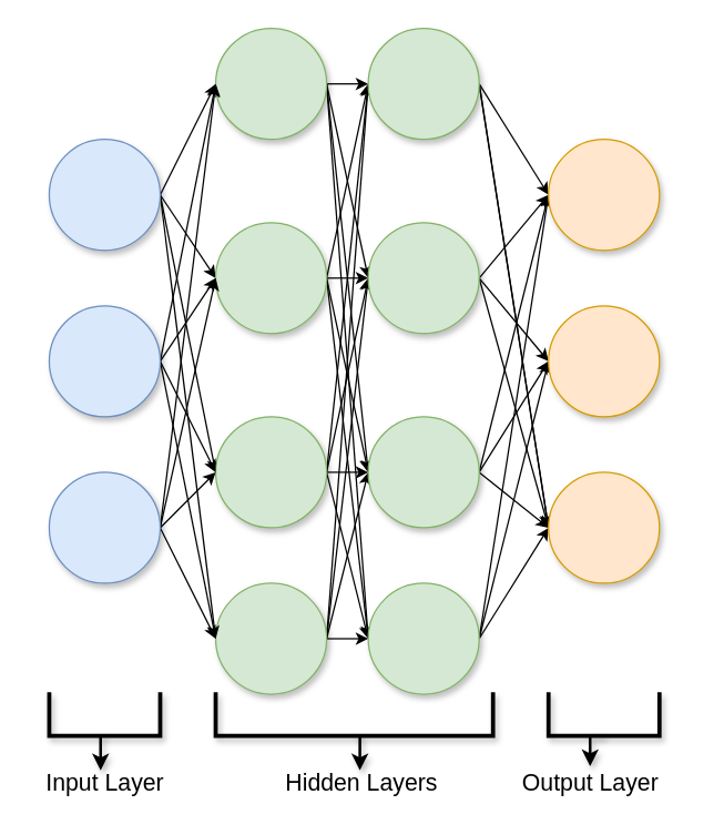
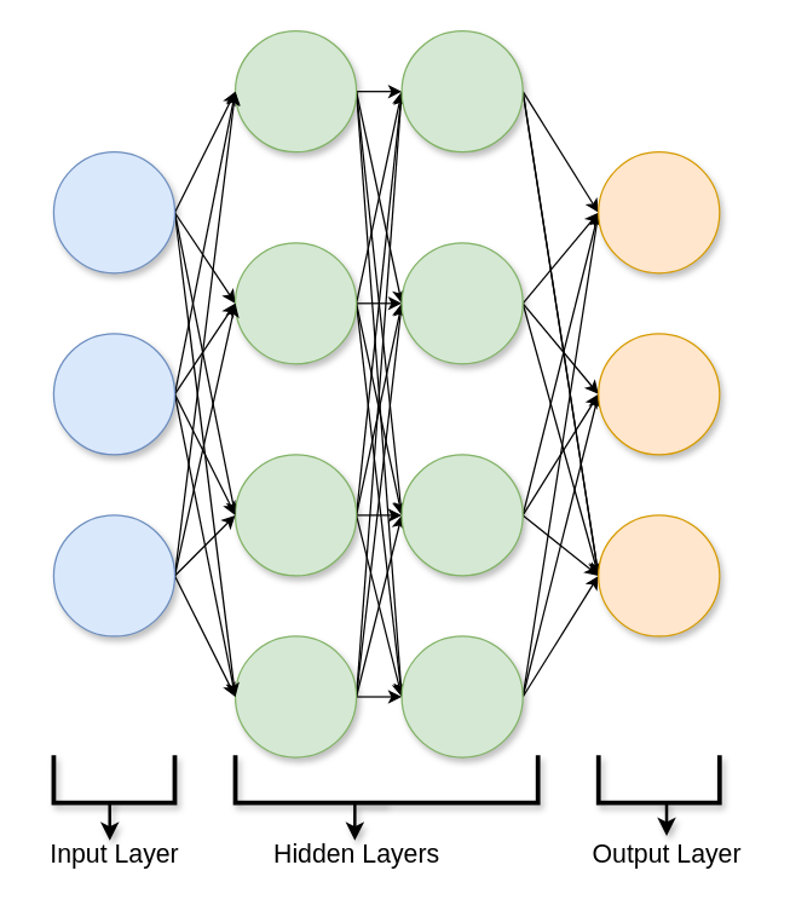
  <mxCell id="0" />
  <mxCell id="1" parent="0" />
  <mxCell id="2" style="edgeStyle=none;rounded=0;orthogonalLoop=1;jettySize=auto;html=1;exitX=1;exitY=0.5;exitDx=0;exitDy=0;entryX=0;entryY=0.5;entryDx=0;entryDy=0;" edge="1" parent="1" source="6" target="11"><mxGeometry relative="1" as="geometry" /></mxCell>
  <mxCell id="3" style="edgeStyle=none;rounded=0;orthogonalLoop=1;jettySize=auto;html=1;exitX=1;exitY=0.5;exitDx=0;exitDy=0;entryX=0;entryY=0.5;entryDx=0;entryDy=0;" edge="1" parent="1" source="6" target="21"><mxGeometry relative="1" as="geometry" /></mxCell>
  <mxCell id="4" style="edgeStyle=none;rounded=0;orthogonalLoop=1;jettySize=auto;html=1;exitX=1;exitY=0.5;exitDx=0;exitDy=0;entryX=0;entryY=0.5;entryDx=0;entryDy=0;" edge="1" parent="1" source="6" target="16"><mxGeometry relative="1" as="geometry" /></mxCell>
  <mxCell id="5" style="edgeStyle=none;rounded=0;orthogonalLoop=1;jettySize=auto;html=1;exitX=1;exitY=0.5;exitDx=0;exitDy=0;entryX=0;entryY=0.5;entryDx=0;entryDy=0;" edge="1" parent="1" source="6" target="26"><mxGeometry relative="1" as="geometry" /></mxCell>
  <mxCell id="6" value="" style="ellipse;whiteSpace=wrap;html=1;aspect=fixed;fillColor=#dae8fc;strokeColor=#6c8ebf;shadow=1;" vertex="1" parent="1"><mxGeometry x="35" y="100" width="80" height="80" as="geometry" /></mxCell>
  <mxCell id="7" style="edgeStyle=none;rounded=0;orthogonalLoop=1;jettySize=auto;html=1;exitX=1;exitY=0.5;exitDx=0;exitDy=0;entryX=0;entryY=0.5;entryDx=0;entryDy=0;" edge="1" parent="1" source="11" target="30"><mxGeometry relative="1" as="geometry" /></mxCell>
  <mxCell id="8" style="edgeStyle=none;rounded=0;orthogonalLoop=1;jettySize=auto;html=1;exitX=1;exitY=0.5;exitDx=0;exitDy=0;entryX=0;entryY=0.5;entryDx=0;entryDy=0;" edge="1" parent="1" source="11" target="38"><mxGeometry relative="1" as="geometry" /></mxCell>
  <mxCell id="9" style="edgeStyle=none;rounded=0;orthogonalLoop=1;jettySize=auto;html=1;exitX=1;exitY=0.5;exitDx=0;exitDy=0;entryX=0;entryY=0.5;entryDx=0;entryDy=0;" edge="1" parent="1" source="11" target="34"><mxGeometry relative="1" as="geometry" /></mxCell>
  <mxCell id="10" style="edgeStyle=none;rounded=0;orthogonalLoop=1;jettySize=auto;html=1;exitX=1;exitY=0.5;exitDx=0;exitDy=0;entryX=0;entryY=0.5;entryDx=0;entryDy=0;" edge="1" parent="1" source="11" target="42"><mxGeometry relative="1" as="geometry" /></mxCell>
  <mxCell id="11" value="" style="ellipse;whiteSpace=wrap;html=1;aspect=fixed;fillColor=#d5e8d4;strokeColor=#82b366;shadow=1;" vertex="1" parent="1"><mxGeometry x="155" y="20" width="80" height="80" as="geometry" /></mxCell>
  <mxCell id="12" style="edgeStyle=none;rounded=0;orthogonalLoop=1;jettySize=auto;html=1;exitX=1;exitY=0.5;exitDx=0;exitDy=0;entryX=0;entryY=0.5;entryDx=0;entryDy=0;" edge="1" parent="1" source="16" target="34"><mxGeometry relative="1" as="geometry" /></mxCell>
  <mxCell id="13" style="edgeStyle=none;rounded=0;orthogonalLoop=1;jettySize=auto;html=1;exitX=1;exitY=0.5;exitDx=0;exitDy=0;entryX=0;entryY=0.5;entryDx=0;entryDy=0;" edge="1" parent="1" source="16" target="42"><mxGeometry relative="1" as="geometry" /></mxCell>
  <mxCell id="14" style="edgeStyle=none;rounded=0;orthogonalLoop=1;jettySize=auto;html=1;exitX=1;exitY=0.5;exitDx=0;exitDy=0;entryX=0;entryY=0.5;entryDx=0;entryDy=0;" edge="1" parent="1" source="16" target="38"><mxGeometry relative="1" as="geometry" /></mxCell>
  <mxCell id="15" style="edgeStyle=none;rounded=0;orthogonalLoop=1;jettySize=auto;html=1;exitX=1;exitY=0.5;exitDx=0;exitDy=0;entryX=0;entryY=0.5;entryDx=0;entryDy=0;" edge="1" parent="1" source="16" target="30"><mxGeometry relative="1" as="geometry" /></mxCell>
  <mxCell id="16" value="" style="ellipse;whiteSpace=wrap;html=1;aspect=fixed;fillColor=#d5e8d4;strokeColor=#82b366;shadow=1;" vertex="1" parent="1"><mxGeometry x="155" y="300" width="80" height="80" as="geometry" /></mxCell>
  <mxCell id="17" style="edgeStyle=none;rounded=0;orthogonalLoop=1;jettySize=auto;html=1;exitX=1;exitY=0.5;exitDx=0;exitDy=0;entryX=0;entryY=0.5;entryDx=0;entryDy=0;" edge="1" parent="1" source="21" target="38"><mxGeometry relative="1" as="geometry" /></mxCell>
  <mxCell id="18" style="edgeStyle=none;rounded=0;orthogonalLoop=1;jettySize=auto;html=1;exitX=1;exitY=0.5;exitDx=0;exitDy=0;entryX=0;entryY=0.5;entryDx=0;entryDy=0;" edge="1" parent="1" source="21" target="34"><mxGeometry relative="1" as="geometry" /></mxCell>
  <mxCell id="19" style="edgeStyle=none;rounded=0;orthogonalLoop=1;jettySize=auto;html=1;exitX=1;exitY=0.5;exitDx=0;exitDy=0;entryX=0;entryY=0.5;entryDx=0;entryDy=0;" edge="1" parent="1" source="21" target="30"><mxGeometry relative="1" as="geometry" /></mxCell>
  <mxCell id="20" style="edgeStyle=none;rounded=0;orthogonalLoop=1;jettySize=auto;html=1;exitX=1;exitY=0.5;exitDx=0;exitDy=0;entryX=0;entryY=0.5;entryDx=0;entryDy=0;" edge="1" parent="1" source="21" target="42"><mxGeometry relative="1" as="geometry" /></mxCell>
  <mxCell id="21" value="" style="ellipse;whiteSpace=wrap;html=1;aspect=fixed;fillColor=#d5e8d4;strokeColor=#82b366;shadow=1;" vertex="1" parent="1"><mxGeometry x="155" y="160" width="80" height="80" as="geometry" /></mxCell>
  <mxCell id="22" style="edgeStyle=none;rounded=0;orthogonalLoop=1;jettySize=auto;html=1;exitX=1;exitY=0.5;exitDx=0;exitDy=0;" edge="1" parent="1" source="26" target="42"><mxGeometry relative="1" as="geometry" /></mxCell>
  <mxCell id="23" style="edgeStyle=none;rounded=0;orthogonalLoop=1;jettySize=auto;html=1;exitX=1;exitY=0.5;exitDx=0;exitDy=0;entryX=0;entryY=0.5;entryDx=0;entryDy=0;" edge="1" parent="1" source="26" target="34"><mxGeometry relative="1" as="geometry" /></mxCell>
  <mxCell id="24" style="edgeStyle=none;rounded=0;orthogonalLoop=1;jettySize=auto;html=1;exitX=1;exitY=0.5;exitDx=0;exitDy=0;entryX=0;entryY=0.5;entryDx=0;entryDy=0;" edge="1" parent="1" source="26" target="38"><mxGeometry relative="1" as="geometry" /></mxCell>
  <mxCell id="25" style="edgeStyle=none;rounded=0;orthogonalLoop=1;jettySize=auto;html=1;exitX=1;exitY=0.5;exitDx=0;exitDy=0;entryX=0;entryY=0.5;entryDx=0;entryDy=0;" edge="1" parent="1" source="26" target="30"><mxGeometry relative="1" as="geometry" /></mxCell>
  <mxCell id="26" value="" style="ellipse;whiteSpace=wrap;html=1;aspect=fixed;fillColor=#d5e8d4;strokeColor=#82b366;shadow=1;" vertex="1" parent="1"><mxGeometry x="155" y="420" width="80" height="80" as="geometry" /></mxCell>
  <mxCell id="27" style="rounded=0;orthogonalLoop=1;jettySize=auto;html=1;exitX=1;exitY=0.5;exitDx=0;exitDy=0;entryX=0;entryY=0.5;entryDx=0;entryDy=0;" edge="1" parent="1" source="30" target="43"><mxGeometry relative="1" as="geometry" /></mxCell>
  <mxCell id="28" style="rounded=0;orthogonalLoop=1;jettySize=auto;html=1;exitX=1;exitY=0.5;exitDx=0;exitDy=0;entryX=0;entryY=0.5;entryDx=0;entryDy=0;" edge="1" parent="1" source="30" target="45"><mxGeometry relative="1" as="geometry" /></mxCell>
  <mxCell id="29" style="rounded=0;orthogonalLoop=1;jettySize=auto;html=1;exitX=1;exitY=0.5;exitDx=0;exitDy=0;entryX=0;entryY=0.5;entryDx=0;entryDy=0;" edge="1" parent="1" source="30" target="45"><mxGeometry relative="1" as="geometry" /></mxCell>
  <mxCell id="30" value="" style="ellipse;whiteSpace=wrap;html=1;aspect=fixed;fillColor=#d5e8d4;strokeColor=#82b366;shadow=1;" vertex="1" parent="1"><mxGeometry x="265" y="20" width="80" height="80" as="geometry" /></mxCell>
  <mxCell id="31" style="edgeStyle=none;rounded=0;orthogonalLoop=1;jettySize=auto;html=1;exitX=1;exitY=0.5;exitDx=0;exitDy=0;entryX=0;entryY=0.5;entryDx=0;entryDy=0;" edge="1" parent="1" source="34" target="44"><mxGeometry relative="1" as="geometry" /></mxCell>
  <mxCell id="32" style="edgeStyle=none;rounded=0;orthogonalLoop=1;jettySize=auto;html=1;exitX=1;exitY=0.5;exitDx=0;exitDy=0;entryX=0;entryY=0.5;entryDx=0;entryDy=0;" edge="1" parent="1" source="34" target="43"><mxGeometry relative="1" as="geometry" /></mxCell>
  <mxCell id="33" style="edgeStyle=none;rounded=0;orthogonalLoop=1;jettySize=auto;html=1;exitX=1;exitY=0.5;exitDx=0;exitDy=0;entryX=0;entryY=0.5;entryDx=0;entryDy=0;" edge="1" parent="1" source="34" target="45"><mxGeometry relative="1" as="geometry" /></mxCell>
  <mxCell id="34" value="" style="ellipse;whiteSpace=wrap;html=1;aspect=fixed;fillColor=#d5e8d4;strokeColor=#82b366;shadow=1;" vertex="1" parent="1"><mxGeometry x="265" y="300" width="80" height="80" as="geometry" /></mxCell>
  <mxCell id="35" style="edgeStyle=none;rounded=0;orthogonalLoop=1;jettySize=auto;html=1;exitX=1;exitY=0.5;exitDx=0;exitDy=0;entryX=0;entryY=0.5;entryDx=0;entryDy=0;" edge="1" parent="1" source="38" target="44"><mxGeometry relative="1" as="geometry" /></mxCell>
  <mxCell id="36" style="edgeStyle=none;rounded=0;orthogonalLoop=1;jettySize=auto;html=1;exitX=1;exitY=0.5;exitDx=0;exitDy=0;entryX=0;entryY=0.5;entryDx=0;entryDy=0;" edge="1" parent="1" source="38" target="45"><mxGeometry relative="1" as="geometry" /></mxCell>
  <mxCell id="37" style="edgeStyle=none;rounded=0;orthogonalLoop=1;jettySize=auto;html=1;exitX=1;exitY=0.5;exitDx=0;exitDy=0;entryX=0;entryY=0.5;entryDx=0;entryDy=0;" edge="1" parent="1" source="38" target="43"><mxGeometry relative="1" as="geometry" /></mxCell>
  <mxCell id="38" value="" style="ellipse;whiteSpace=wrap;html=1;aspect=fixed;fillColor=#d5e8d4;strokeColor=#82b366;shadow=1;" vertex="1" parent="1"><mxGeometry x="265" y="160" width="80" height="80" as="geometry" /></mxCell>
  <mxCell id="39" style="edgeStyle=none;rounded=0;orthogonalLoop=1;jettySize=auto;html=1;exitX=1;exitY=0.5;exitDx=0;exitDy=0;entryX=0;entryY=0.5;entryDx=0;entryDy=0;" edge="1" parent="1" source="42" target="45"><mxGeometry relative="1" as="geometry" /></mxCell>
  <mxCell id="40" style="edgeStyle=none;rounded=0;orthogonalLoop=1;jettySize=auto;html=1;exitX=1;exitY=0.5;exitDx=0;exitDy=0;entryX=0;entryY=0.5;entryDx=0;entryDy=0;" edge="1" parent="1" source="42" target="44"><mxGeometry relative="1" as="geometry" /></mxCell>
  <mxCell id="41" style="edgeStyle=none;rounded=0;orthogonalLoop=1;jettySize=auto;html=1;exitX=1;exitY=0.5;exitDx=0;exitDy=0;entryX=0;entryY=0.5;entryDx=0;entryDy=0;" edge="1" parent="1" source="42" target="43"><mxGeometry relative="1" as="geometry" /></mxCell>
  <mxCell id="42" value="" style="ellipse;whiteSpace=wrap;html=1;aspect=fixed;fillColor=#d5e8d4;strokeColor=#82b366;shadow=1;" vertex="1" parent="1"><mxGeometry x="265" y="420" width="80" height="80" as="geometry" /></mxCell>
  <mxCell id="43" value="" style="ellipse;whiteSpace=wrap;html=1;aspect=fixed;fillColor=#ffe6cc;strokeColor=#d79b00;shadow=1;" vertex="1" parent="1"><mxGeometry x="395" y="100" width="80" height="80" as="geometry" /></mxCell>
  <mxCell id="44" value="" style="ellipse;whiteSpace=wrap;html=1;aspect=fixed;fillColor=#ffe6cc;strokeColor=#d79b00;shadow=1;" vertex="1" parent="1"><mxGeometry x="395" y="220" width="80" height="80" as="geometry" /></mxCell>
  <mxCell id="45" value="" style="ellipse;whiteSpace=wrap;html=1;aspect=fixed;fillColor=#ffe6cc;strokeColor=#d79b00;shadow=1;" vertex="1" parent="1"><mxGeometry x="395" y="340" width="80" height="80" as="geometry" /></mxCell>
  <mxCell id="46" value="" style="shape=partialRectangle;whiteSpace=wrap;html=1;bottom=1;right=1;left=1;top=0;fillColor=none;routingCenterX=-0.5;shadow=1;strokeWidth=3;" vertex="1" parent="1"><mxGeometry x="155" y="500" width="200" height="30" as="geometry" /></mxCell>
  <mxCell id="47" value="" style="shape=partialRectangle;whiteSpace=wrap;html=1;bottom=1;right=1;left=1;top=0;fillColor=none;routingCenterX=-0.5;shadow=1;strokeWidth=3;" vertex="1" parent="1"><mxGeometry x="395" y="500" width="80" height="30" as="geometry" /></mxCell>
  <mxCell id="48" value="" style="shape=partialRectangle;whiteSpace=wrap;html=1;bottom=1;right=1;left=1;top=0;fillColor=none;routingCenterX=-0.5;shadow=1;strokeWidth=3;" vertex="1" parent="1"><mxGeometry x="35" y="500" width="80" height="30" as="geometry" /></mxCell>
  <mxCell id="49" value="&lt;font style=&quot;font-size: 17px;&quot;&gt;Input Layer&lt;/font&gt;" style="text;html=1;align=center;verticalAlign=middle;resizable=0;points=[];autosize=1;strokeColor=none;fillColor=none;shadow=1;" vertex="1" parent="1"><mxGeometry x="20" y="550" width="110" height="30" as="geometry" /></mxCell>
- <mxCell id="50" value="&lt;font style=&quot;font-size: 17px;&quot;&gt;Hidden Layers&lt;/font&gt;" style="text;html=1;align=center;verticalAlign=middle;resizable=0;points=[];autosize=1;strokeColor=none;fillColor=none;shadow=1;" vertex="1" parent="1"><mxGeometry x="195" y="550" width="130" height="30" as="geometry" /></mxCell>
- <mxCell id="51" value="&lt;font style=&quot;font-size: 17px;&quot;&gt;Output Layer&lt;/font&gt;" style="text;html=1;align=center;verticalAlign=middle;resizable=0;points=[];autosize=1;strokeColor=none;fillColor=none;shadow=1;" vertex="1" parent="1"><mxGeometry x="365" y="550" width="120" height="30" as="geometry" /></mxCell>
+ <mxCell id="50" value="&lt;font style=&quot;font-size: 17px;&quot;&gt;Hidden Layers&lt;/font&gt;" style="text;html=1;align=center;verticalAlign=middle;resizable=0;points=[];autosize=1;strokeColor=none;fillColor=none;shadow=1;" vertex="1" parent="1"><mxGeometry x="170" y="550" width="130" height="30" as="geometry" /></mxCell>
+ <mxCell id="51" value="&lt;font style=&quot;font-size: 17px;&quot;&gt;Output Layer&lt;/font&gt;" style="text;html=1;align=center;verticalAlign=middle;resizable=0;points=[];autosize=1;strokeColor=none;fillColor=none;shadow=1;" vertex="1" parent="1"><mxGeometry x="380" y="550" width="120" height="30" as="geometry" /></mxCell>
  <mxCell id="52" style="edgeStyle=orthogonalEdgeStyle;rounded=0;orthogonalLoop=1;jettySize=auto;html=1;exitX=0.5;exitY=1;exitDx=0;exitDy=0;entryX=0.473;entryY=0.167;entryDx=0;entryDy=0;entryPerimeter=0;shadow=1;strokeWidth=2;" edge="1" parent="1" source="48" target="49"><mxGeometry relative="1" as="geometry" /></mxCell>
  <mxCell id="53" style="edgeStyle=orthogonalEdgeStyle;rounded=0;orthogonalLoop=1;jettySize=auto;html=1;exitX=0.5;exitY=1;exitDx=0;exitDy=0;entryX=0.492;entryY=0.167;entryDx=0;entryDy=0;entryPerimeter=0;shadow=1;strokeWidth=2;" edge="1" parent="1" source="46" target="50"><mxGeometry relative="1" as="geometry" /></mxCell>
  <mxCell id="54" style="edgeStyle=orthogonalEdgeStyle;rounded=0;orthogonalLoop=1;jettySize=auto;html=1;exitX=0.5;exitY=1;exitDx=0;exitDy=0;entryX=0.5;entryY=0.067;entryDx=0;entryDy=0;entryPerimeter=0;shadow=1;strokeWidth=2;" edge="1" parent="1" source="47" target="51"><mxGeometry relative="1" as="geometry" /></mxCell>
  <mxCell id="55" style="edgeStyle=orthogonalEdgeStyle;rounded=0;orthogonalLoop=1;jettySize=auto;html=1;exitX=0.5;exitY=1;exitDx=0;exitDy=0;" edge="1" parent="1" source="6" target="6"><mxGeometry relative="1" as="geometry" /></mxCell>
  <mxCell id="56" style="edgeStyle=none;rounded=0;orthogonalLoop=1;jettySize=auto;html=1;exitX=1;exitY=0.5;exitDx=0;exitDy=0;entryX=0;entryY=0.5;entryDx=0;entryDy=0;" edge="1" parent="1" source="60" target="11"><mxGeometry relative="1" as="geometry" /></mxCell>
  <mxCell id="57" style="edgeStyle=none;rounded=0;orthogonalLoop=1;jettySize=auto;html=1;exitX=1;exitY=0.5;exitDx=0;exitDy=0;entryX=0;entryY=0.5;entryDx=0;entryDy=0;" edge="1" parent="1" source="60" target="21"><mxGeometry relative="1" as="geometry" /></mxCell>
  <mxCell id="58" style="edgeStyle=none;rounded=0;orthogonalLoop=1;jettySize=auto;html=1;exitX=1;exitY=0.5;exitDx=0;exitDy=0;entryX=0;entryY=0.5;entryDx=0;entryDy=0;" edge="1" parent="1" source="60" target="16"><mxGeometry relative="1" as="geometry" /></mxCell>
  <mxCell id="59" style="edgeStyle=none;rounded=0;orthogonalLoop=1;jettySize=auto;html=1;exitX=1;exitY=0.5;exitDx=0;exitDy=0;entryX=0;entryY=0.5;entryDx=0;entryDy=0;" edge="1" parent="1" source="60" target="26"><mxGeometry relative="1" as="geometry" /></mxCell>
  <mxCell id="60" value="" style="ellipse;whiteSpace=wrap;html=1;aspect=fixed;fillColor=#dae8fc;strokeColor=#6c8ebf;shadow=1;" vertex="1" parent="1"><mxGeometry x="35" y="220" width="80" height="80" as="geometry" /></mxCell>
  <mxCell id="61" style="edgeStyle=none;rounded=0;orthogonalLoop=1;jettySize=auto;html=1;exitX=1;exitY=0.5;exitDx=0;exitDy=0;" edge="1" parent="1" source="65"><mxGeometry relative="1" as="geometry"><mxPoint x="155" y="60" as="targetPoint" /></mxGeometry></mxCell>
  <mxCell id="62" style="edgeStyle=none;rounded=0;orthogonalLoop=1;jettySize=auto;html=1;exitX=1;exitY=0.5;exitDx=0;exitDy=0;entryX=0;entryY=0.5;entryDx=0;entryDy=0;" edge="1" parent="1" source="65" target="21"><mxGeometry relative="1" as="geometry" /></mxCell>
  <mxCell id="63" style="edgeStyle=none;rounded=0;orthogonalLoop=1;jettySize=auto;html=1;exitX=1;exitY=0.5;exitDx=0;exitDy=0;" edge="1" parent="1" source="65"><mxGeometry relative="1" as="geometry"><mxPoint x="155" y="340" as="targetPoint" /></mxGeometry></mxCell>
  <mxCell id="64" style="edgeStyle=none;rounded=0;orthogonalLoop=1;jettySize=auto;html=1;exitX=1;exitY=0.5;exitDx=0;exitDy=0;" edge="1" parent="1" source="65"><mxGeometry relative="1" as="geometry"><mxPoint x="155" y="460" as="targetPoint" /></mxGeometry></mxCell>
  <mxCell id="65" value="" style="ellipse;whiteSpace=wrap;html=1;aspect=fixed;fillColor=#dae8fc;strokeColor=#6c8ebf;shadow=1;" vertex="1" parent="1"><mxGeometry x="35" y="340" width="80" height="80" as="geometry" /></mxCell>
